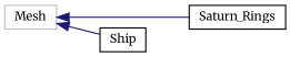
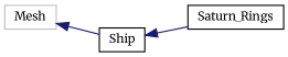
  digraph {
    fontname=Merriweather
    rankdir=LR
    node [color=black fillcolor=white fontname=Merriweather fontsize=10 shape=record style=filled]
    edge [color=midnightblue dir=back fontname=Merriweather fontsize=10 labelfontname=Helvetica labelfontsize=10 style=solid]
    n1 [color=grey75 height=0.2 label=Mesh width=0.4]
    n2 [height=0.2 label=Saturn_Rings width=0.4]
    n3 [height=0.2 label=Ship width=0.4]
-   n1 -> n2
+   n3 -> n2
    n1 -> n3
  }
